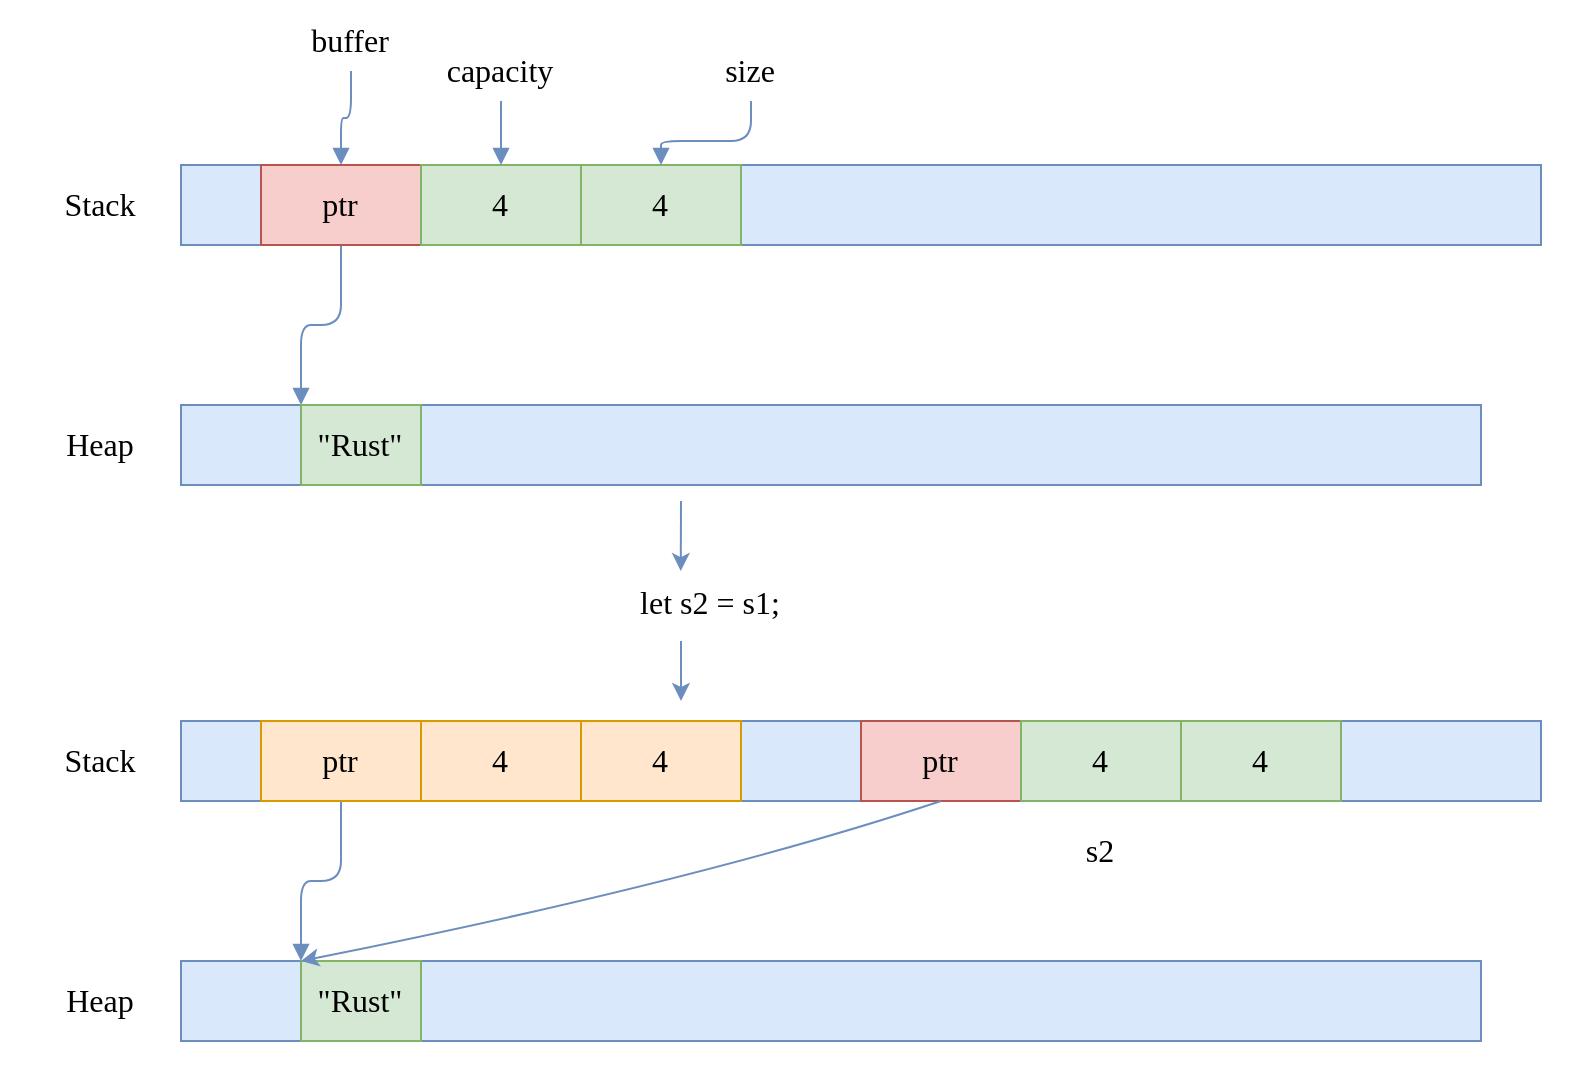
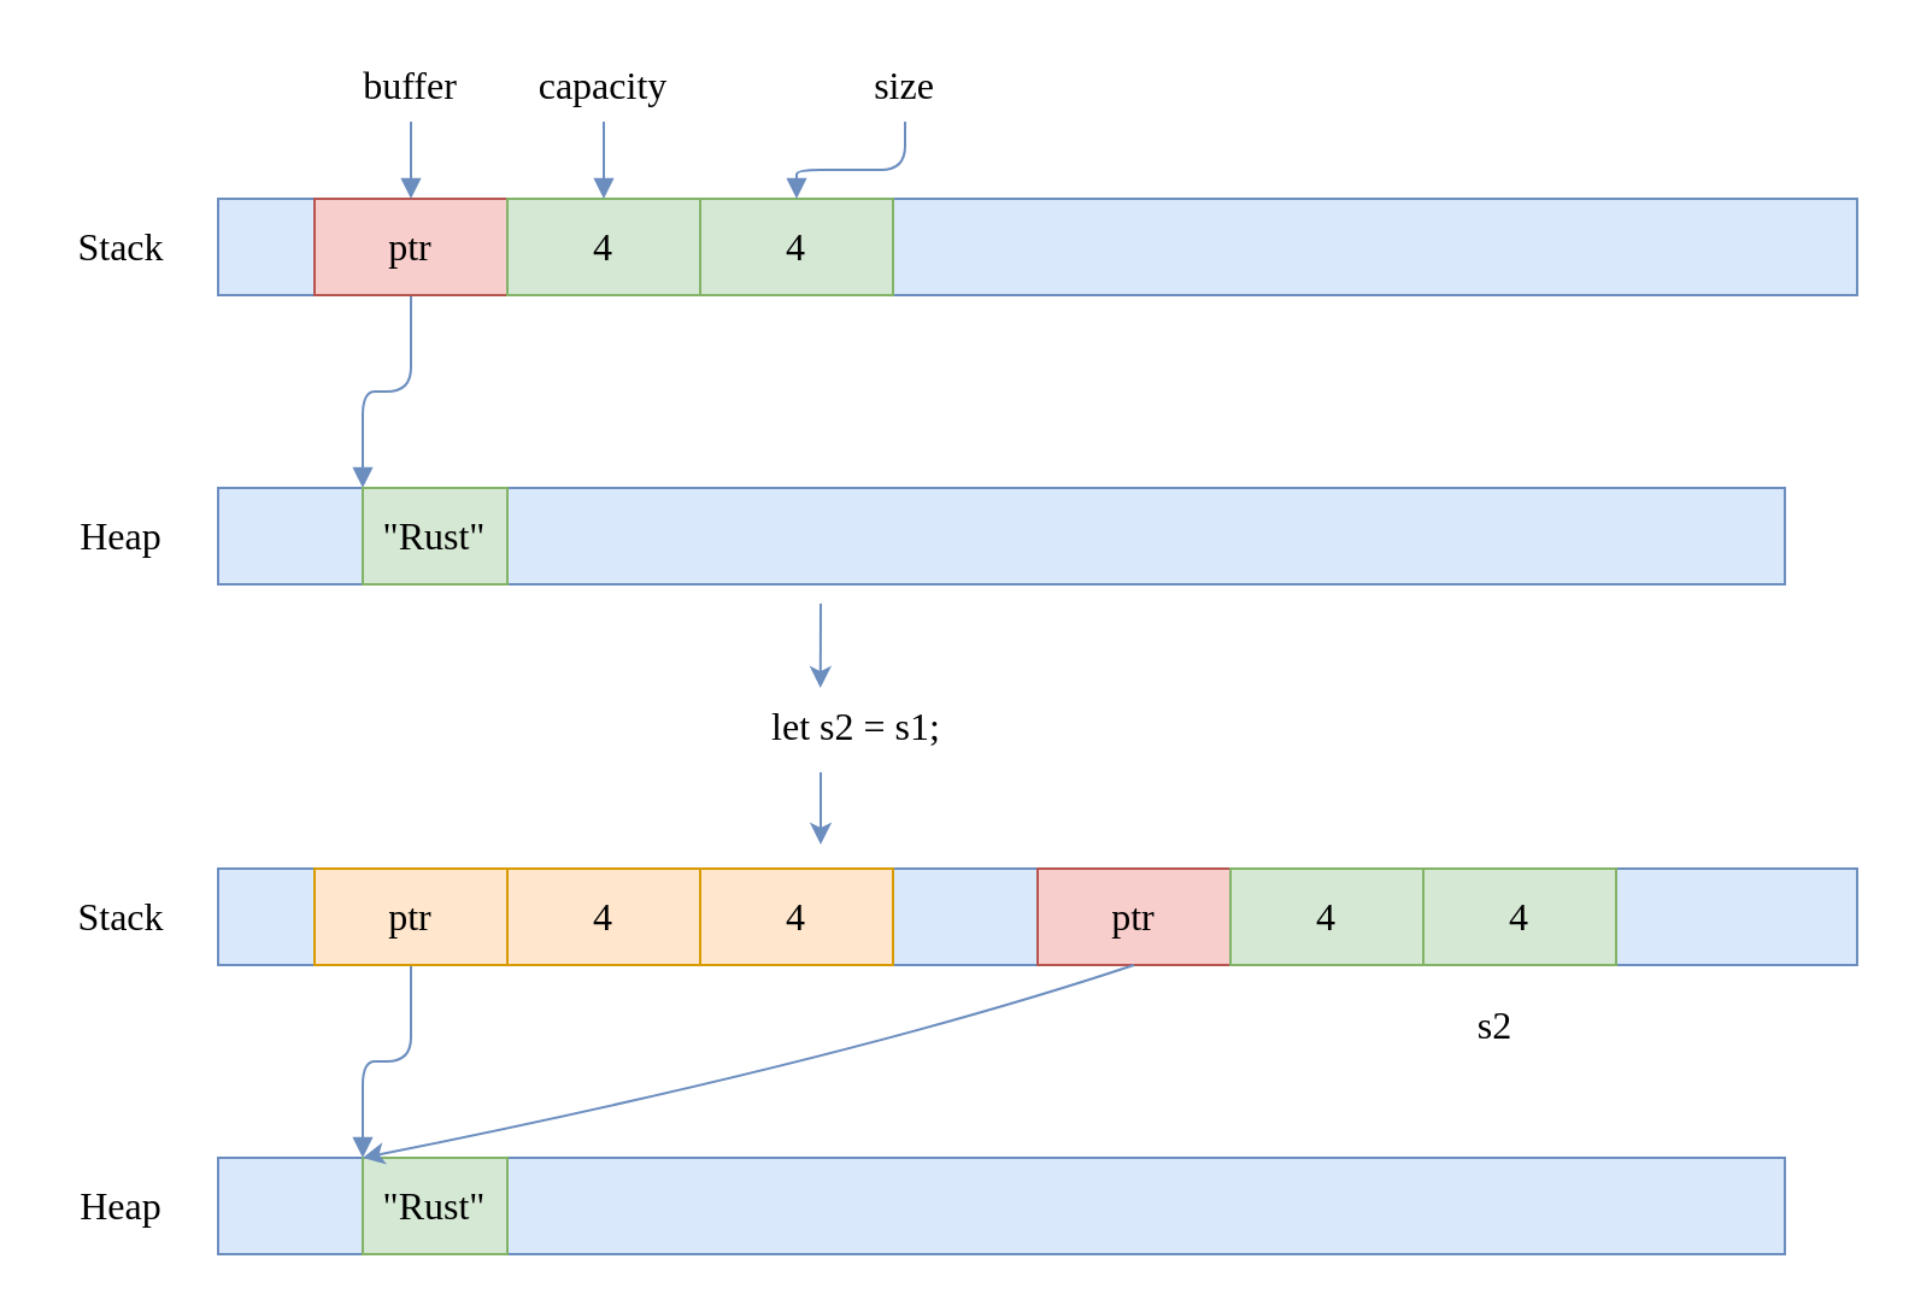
  <mxCell id="0" />
  <mxCell id="1" parent="0" />
  <mxCell id="2" value="let s2 = s1;" style="text;html=1;align=center;verticalAlign=middle;whiteSpace=wrap;rounded=0;fontFamily=Ubuntu;fontSize=16;fontStyle=0;" parent="1" vertex="1"><mxGeometry x="220" y="286" width="270" height="30" as="geometry" /></mxCell>
  <mxCell id="3" value="" style="endArrow=classic;html=1;rounded=1;shadow=0;strokeColor=#6c8ebf;strokeWidth=1;fontFamily=Ubuntu;fontSize=14;fontStyle=0;fillColor=#dae8fc;entryX=0.444;entryY=-0.033;entryDx=0;entryDy=0;entryPerimeter=0;" parent="1" target="2" edge="1"><mxGeometry width="50" height="50" relative="1" as="geometry"><mxPoint x="340" y="250" as="sourcePoint" /><mxPoint x="340" y="260" as="targetPoint" /></mxGeometry></mxCell>
  <mxCell id="4" value="" style="endArrow=classic;html=1;rounded=1;shadow=0;strokeColor=#6c8ebf;strokeWidth=1;fontFamily=Ubuntu;fontSize=14;fontStyle=0;fillColor=#dae8fc;" parent="1" edge="1"><mxGeometry width="50" height="50" relative="1" as="geometry"><mxPoint x="340" y="320" as="sourcePoint" /><mxPoint x="340" y="350" as="targetPoint" /></mxGeometry></mxCell>
  <mxCell id="5" value="" style="rounded=0;whiteSpace=wrap;html=1;shadow=0;strokeColor=#6c8ebf;strokeWidth=1;fontFamily=Ubuntu;fontSize=16;fontStyle=0;fillColor=#dae8fc;" parent="1" vertex="1"><mxGeometry x="90" y="82" width="680" height="40" as="geometry" /></mxCell>
  <mxCell id="6" style="edgeStyle=orthogonalEdgeStyle;rounded=1;orthogonalLoop=1;jettySize=auto;html=1;entryX=0;entryY=0;entryDx=0;entryDy=0;shadow=0;strokeColor=#6c8ebf;strokeWidth=1;fontFamily=Ubuntu;fontSize=14;fontStyle=0;endArrow=block;endFill=1;fillColor=#dae8fc;" parent="1" source="7" target="13" edge="1"><mxGeometry relative="1" as="geometry" /></mxCell>
  <mxCell id="7" value="ptr" style="rounded=0;whiteSpace=wrap;html=1;shadow=0;strokeColor=#b85450;strokeWidth=1;fontFamily=Ubuntu;fontSize=16;fontStyle=0;fillColor=#f8cecc;" parent="1" vertex="1"><mxGeometry x="130" y="82" width="80" height="40" as="geometry" /></mxCell>
  <mxCell id="8" value="4" style="rounded=0;whiteSpace=wrap;html=1;shadow=0;strokeColor=#82b366;strokeWidth=1;fontFamily=Ubuntu;fontSize=16;fontStyle=0;fillColor=#d5e8d4;" parent="1" vertex="1"><mxGeometry x="210" y="82" width="80" height="40" as="geometry" /></mxCell>
  <mxCell id="9" value="4" style="rounded=0;whiteSpace=wrap;html=1;shadow=0;strokeColor=#82b366;strokeWidth=1;fontFamily=Ubuntu;fontSize=16;fontStyle=0;fillColor=#d5e8d4;" parent="1" vertex="1"><mxGeometry x="290" y="82" width="80" height="40" as="geometry" /></mxCell>
  <mxCell id="10" value="Stack" style="text;html=1;align=center;verticalAlign=middle;whiteSpace=wrap;rounded=0;fontFamily=Ubuntu;fontSize=16;fontStyle=0;" parent="1" vertex="1"><mxGeometry x="20" y="87" width="60" height="30" as="geometry" /></mxCell>
  <mxCell id="11" value="" style="rounded=0;whiteSpace=wrap;html=1;shadow=0;strokeColor=#6c8ebf;strokeWidth=1;fontFamily=Ubuntu;fontSize=16;fontStyle=0;fillColor=#dae8fc;" parent="1" vertex="1"><mxGeometry x="90" y="202" width="650" height="40" as="geometry" /></mxCell>
  <mxCell id="12" value="Heap" style="text;html=1;align=center;verticalAlign=middle;whiteSpace=wrap;rounded=0;fontFamily=Ubuntu;fontSize=16;fontStyle=0;" parent="1" vertex="1"><mxGeometry x="20" y="207" width="60" height="30" as="geometry" /></mxCell>
  <mxCell id="13" value="&quot;Rust&quot;" style="rounded=0;whiteSpace=wrap;html=1;shadow=0;strokeColor=#82b366;strokeWidth=1;fontFamily=Ubuntu;fontSize=16;fontStyle=0;fillColor=#d5e8d4;" parent="1" vertex="1"><mxGeometry x="150" y="202" width="60" height="40" as="geometry" /></mxCell>
  <mxCell id="14" style="edgeStyle=orthogonalEdgeStyle;rounded=1;orthogonalLoop=1;jettySize=auto;html=1;entryX=0.5;entryY=0;entryDx=0;entryDy=0;shadow=0;strokeColor=#6c8ebf;strokeWidth=1;fontFamily=Ubuntu;fontSize=14;fontStyle=0;endArrow=block;endFill=1;fillColor=#dae8fc;" parent="1" source="15" target="8" edge="1"><mxGeometry relative="1" as="geometry" /></mxCell>
  <mxCell id="15" value="capacity" style="text;html=1;align=center;verticalAlign=middle;whiteSpace=wrap;rounded=0;fontFamily=Ubuntu;fontSize=16;fontStyle=0;" parent="1" vertex="1"><mxGeometry x="220" y="20" width="60" height="30" as="geometry" /></mxCell>
  <mxCell id="16" style="edgeStyle=orthogonalEdgeStyle;rounded=1;orthogonalLoop=1;jettySize=auto;html=1;entryX=0.5;entryY=0;entryDx=0;entryDy=0;shadow=0;strokeColor=#6c8ebf;strokeWidth=1;fontFamily=Ubuntu;fontSize=14;fontStyle=0;endArrow=block;endFill=1;fillColor=#dae8fc;" parent="1" source="17" target="9" edge="1"><mxGeometry relative="1" as="geometry" /></mxCell>
  <mxCell id="17" value="size" style="text;html=1;align=center;verticalAlign=middle;whiteSpace=wrap;rounded=0;fontFamily=Ubuntu;fontSize=16;fontStyle=0;" parent="1" vertex="1"><mxGeometry x="345" y="20" width="60" height="30" as="geometry" /></mxCell>
  <mxCell id="18" style="edgeStyle=orthogonalEdgeStyle;rounded=1;orthogonalLoop=1;jettySize=auto;html=1;entryX=0.5;entryY=0;entryDx=0;entryDy=0;shadow=0;strokeColor=#6c8ebf;strokeWidth=1;fontFamily=Ubuntu;fontSize=14;fontStyle=0;endArrow=block;endFill=1;fillColor=#dae8fc;" parent="1" source="19" target="7" edge="1"><mxGeometry relative="1" as="geometry" /></mxCell>
- <mxCell id="19" value="buffer" style="text;html=1;align=center;verticalAlign=middle;whiteSpace=wrap;rounded=0;fontFamily=Ubuntu;fontSize=16;fontStyle=0;" parent="1" vertex="1"><mxGeometry x="145" y="5" width="60" height="30" as="geometry" /></mxCell>
+ <mxCell id="19" value="buffer" style="text;html=1;align=center;verticalAlign=middle;whiteSpace=wrap;rounded=0;fontFamily=Ubuntu;fontSize=16;fontStyle=0;" parent="1" vertex="1"><mxGeometry x="140" y="20" width="60" height="30" as="geometry" /></mxCell>
  <mxCell id="20" value="" style="rounded=0;whiteSpace=wrap;html=1;shadow=0;strokeColor=#6c8ebf;strokeWidth=1;fontFamily=Ubuntu;fontSize=16;fontStyle=0;fillColor=#dae8fc;" parent="1" vertex="1"><mxGeometry x="90" y="360" width="680" height="40" as="geometry" /></mxCell>
  <mxCell id="21" style="edgeStyle=orthogonalEdgeStyle;rounded=1;orthogonalLoop=1;jettySize=auto;html=1;entryX=0;entryY=0;entryDx=0;entryDy=0;shadow=0;strokeColor=#6c8ebf;strokeWidth=1;fontFamily=Ubuntu;fontSize=14;fontStyle=0;endArrow=block;endFill=1;fillColor=#dae8fc;" edge="1" parent="1" source="22" target="28"><mxGeometry relative="1" as="geometry" /></mxCell>
  <mxCell id="22" value="ptr" style="rounded=0;whiteSpace=wrap;html=1;shadow=0;strokeColor=#d79b00;strokeWidth=1;fontFamily=Ubuntu;fontSize=16;fontStyle=0;fillColor=#ffe6cc;" parent="1" vertex="1"><mxGeometry x="130" y="360" width="80" height="40" as="geometry" /></mxCell>
  <mxCell id="23" value="4" style="rounded=0;whiteSpace=wrap;html=1;shadow=0;strokeColor=#d79b00;strokeWidth=1;fontFamily=Ubuntu;fontSize=16;fontStyle=0;fillColor=#ffe6cc;" parent="1" vertex="1"><mxGeometry x="210" y="360" width="80" height="40" as="geometry" /></mxCell>
  <mxCell id="24" value="4" style="rounded=0;whiteSpace=wrap;html=1;shadow=0;strokeColor=#d79b00;strokeWidth=1;fontFamily=Ubuntu;fontSize=16;fontStyle=0;fillColor=#ffe6cc;" parent="1" vertex="1"><mxGeometry x="290" y="360" width="80" height="40" as="geometry" /></mxCell>
  <mxCell id="25" value="Stack" style="text;html=1;align=center;verticalAlign=middle;whiteSpace=wrap;rounded=0;fontFamily=Ubuntu;fontSize=16;fontStyle=0;" parent="1" vertex="1"><mxGeometry x="20" y="365" width="60" height="30" as="geometry" /></mxCell>
  <mxCell id="26" value="" style="rounded=0;whiteSpace=wrap;html=1;shadow=0;strokeColor=#6c8ebf;strokeWidth=1;fontFamily=Ubuntu;fontSize=16;fontStyle=0;fillColor=#dae8fc;" parent="1" vertex="1"><mxGeometry x="90" y="480" width="650" height="40" as="geometry" /></mxCell>
  <mxCell id="27" value="Heap" style="text;html=1;align=center;verticalAlign=middle;whiteSpace=wrap;rounded=0;fontFamily=Ubuntu;fontSize=16;fontStyle=0;" parent="1" vertex="1"><mxGeometry x="20" y="485" width="60" height="30" as="geometry" /></mxCell>
  <mxCell id="28" value="&quot;Rust&quot;" style="rounded=0;whiteSpace=wrap;html=1;shadow=0;strokeColor=#82b366;strokeWidth=1;fontFamily=Ubuntu;fontSize=16;fontStyle=0;fillColor=#d5e8d4;" parent="1" vertex="1"><mxGeometry x="150" y="480" width="60" height="40" as="geometry" /></mxCell>
  <mxCell id="29" value="ptr" style="rounded=0;whiteSpace=wrap;html=1;shadow=0;strokeColor=#b85450;strokeWidth=1;fontFamily=Ubuntu;fontSize=16;fontStyle=0;fillColor=#f8cecc;" parent="1" vertex="1"><mxGeometry x="430" y="360" width="80" height="40" as="geometry" /></mxCell>
  <mxCell id="30" value="4" style="rounded=0;whiteSpace=wrap;html=1;shadow=0;strokeColor=#82b366;strokeWidth=1;fontFamily=Ubuntu;fontSize=16;fontStyle=0;fillColor=#d5e8d4;" parent="1" vertex="1"><mxGeometry x="510" y="360" width="80" height="40" as="geometry" /></mxCell>
  <mxCell id="31" value="4" style="rounded=0;whiteSpace=wrap;html=1;shadow=0;strokeColor=#82b366;strokeWidth=1;fontFamily=Ubuntu;fontSize=16;fontStyle=0;fillColor=#d5e8d4;" parent="1" vertex="1"><mxGeometry x="590" y="360" width="80" height="40" as="geometry" /></mxCell>
- <mxCell id="32" value="s2" style="text;html=1;align=center;verticalAlign=middle;whiteSpace=wrap;rounded=0;fontFamily=Ubuntu;fontSize=16;fontStyle=0;" parent="1" vertex="1"><mxGeometry x="520" y="410" width="60" height="30" as="geometry" /></mxCell>
+ <mxCell id="32" value="s2" style="text;html=1;align=center;verticalAlign=middle;whiteSpace=wrap;rounded=0;fontFamily=Ubuntu;fontSize=16;fontStyle=0;" parent="1" vertex="1"><mxGeometry x="590" y="410" width="60" height="30" as="geometry" /></mxCell>
  <mxCell id="33" value="" style="endArrow=classic;html=1;rounded=0;shadow=0;strokeColor=#6c8ebf;strokeWidth=1;fontFamily=Ubuntu;fontSize=14;fontStyle=0;fillColor=#dae8fc;exitX=0.5;exitY=1;exitDx=0;exitDy=0;entryX=0;entryY=0;entryDx=0;entryDy=0;curved=1;" edge="1" parent="1" source="29" target="28"><mxGeometry width="50" height="50" relative="1" as="geometry"><mxPoint x="590" y="350" as="sourcePoint" /><mxPoint x="640" y="300" as="targetPoint" /><Array as="points"><mxPoint x="350" y="440" /></Array></mxGeometry></mxCell>
